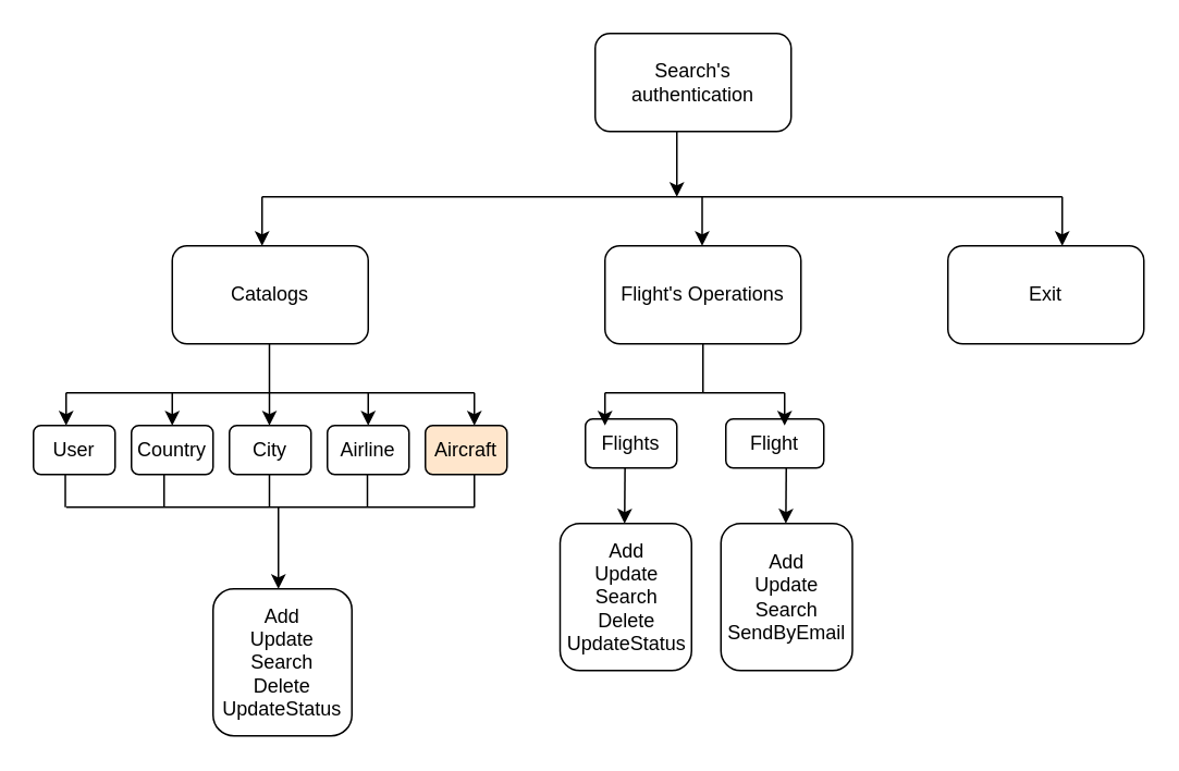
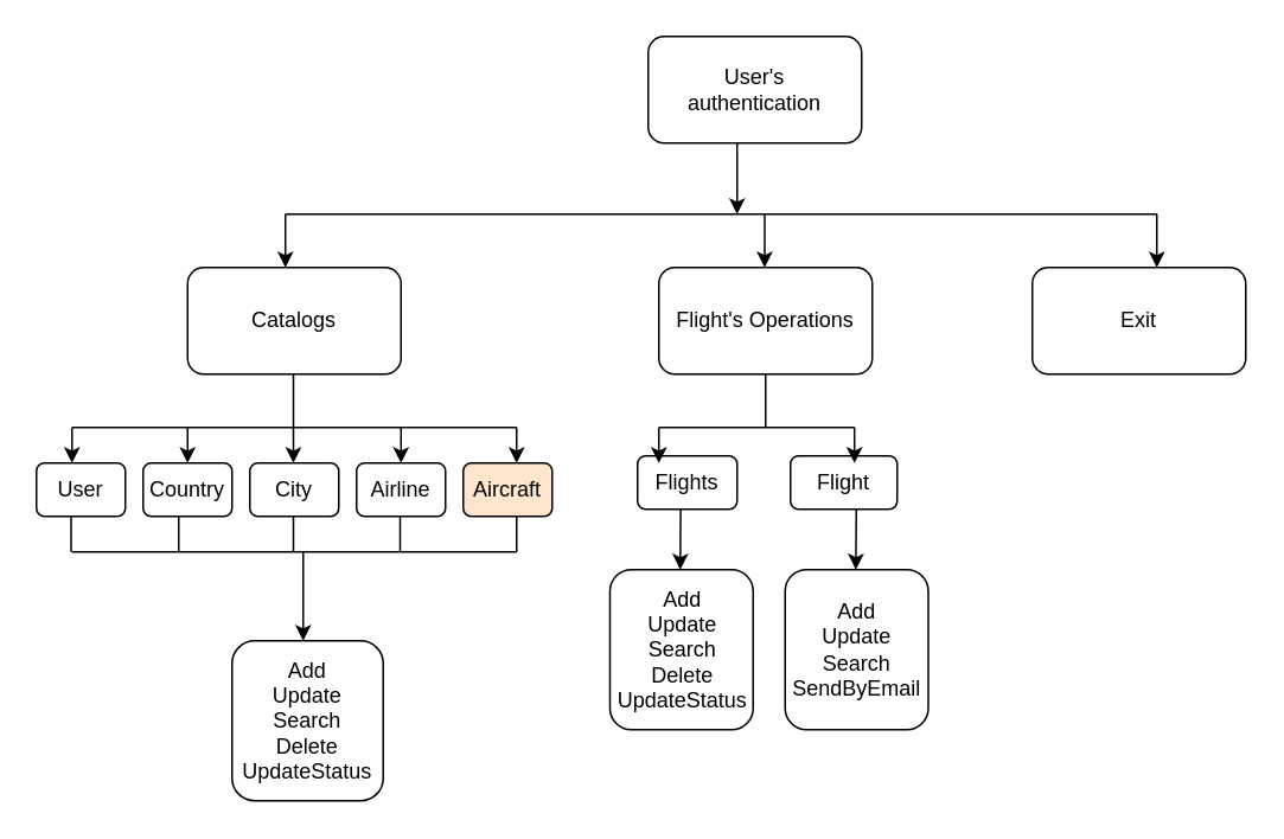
  <mxCell id="0" />
  <mxCell id="1" parent="0" />
- <mxCell id="2" value="Search's &lt;br&gt;authentication" style="rounded=1;whiteSpace=wrap;html=1;" vertex="1" parent="1"><mxGeometry x="364" y="20" width="120" height="60" as="geometry" /></mxCell>
+ <mxCell id="2" value="User's &lt;br&gt;authentication" style="rounded=1;whiteSpace=wrap;html=1;" vertex="1" parent="1"><mxGeometry x="364" y="20" width="120" height="60" as="geometry" /></mxCell>
  <mxCell id="3" value="Catalogs" style="rounded=1;whiteSpace=wrap;html=1;" vertex="1" parent="1"><mxGeometry x="105" y="150" width="120" height="60" as="geometry" /></mxCell>
  <mxCell id="4" value="Flight's Operations" style="rounded=1;whiteSpace=wrap;html=1;" vertex="1" parent="1"><mxGeometry x="370" y="150" width="120" height="60" as="geometry" /></mxCell>
  <mxCell id="5" value="Exit" style="rounded=1;whiteSpace=wrap;html=1;" vertex="1" parent="1"><mxGeometry x="580" y="150" width="120" height="60" as="geometry" /></mxCell>
  <mxCell id="6" value="Flights" style="rounded=1;whiteSpace=wrap;html=1;" vertex="1" parent="1"><mxGeometry x="358" y="256" width="56" height="30" as="geometry" /></mxCell>
  <mxCell id="7" value="Flight" style="rounded=1;whiteSpace=wrap;html=1;" vertex="1" parent="1"><mxGeometry x="444" y="256" width="60" height="30" as="geometry" /></mxCell>
  <mxCell id="8" value="User" style="rounded=1;whiteSpace=wrap;html=1;" vertex="1" parent="1"><mxGeometry x="20" y="260" width="50" height="30" as="geometry" /></mxCell>
  <mxCell id="9" value="Country" style="rounded=1;whiteSpace=wrap;html=1;" vertex="1" parent="1"><mxGeometry x="80" y="260" width="50" height="30" as="geometry" /></mxCell>
  <mxCell id="10" value="City" style="rounded=1;whiteSpace=wrap;html=1;" vertex="1" parent="1"><mxGeometry x="140" y="260" width="50" height="30" as="geometry" /></mxCell>
  <mxCell id="11" value="Airline" style="rounded=1;whiteSpace=wrap;html=1;" vertex="1" parent="1"><mxGeometry x="200" y="260" width="50" height="30" as="geometry" /></mxCell>
  <mxCell id="12" value="Aircraft" style="rounded=1;whiteSpace=wrap;html=1;fillColor=#ffe6cc;" vertex="1" parent="1"><mxGeometry x="260" y="260" width="50" height="30" as="geometry" /></mxCell>
  <mxCell id="13" value="" style="endArrow=none;html=1;" edge="1" parent="1"><mxGeometry width="50" height="50" relative="1" as="geometry"><mxPoint x="40" y="240" as="sourcePoint" /><mxPoint x="290" y="240" as="targetPoint" /></mxGeometry></mxCell>
  <mxCell id="14" value="" style="endArrow=classic;html=1;" edge="1" parent="1"><mxGeometry width="50" height="50" relative="1" as="geometry"><mxPoint x="290" y="240" as="sourcePoint" /><mxPoint x="290" y="260" as="targetPoint" /></mxGeometry></mxCell>
  <mxCell id="15" value="" style="endArrow=classic;html=1;" edge="1" parent="1"><mxGeometry width="50" height="50" relative="1" as="geometry"><mxPoint x="225" y="240" as="sourcePoint" /><mxPoint x="225" y="260" as="targetPoint" /></mxGeometry></mxCell>
  <mxCell id="16" value="" style="endArrow=classic;html=1;" edge="1" parent="1"><mxGeometry width="50" height="50" relative="1" as="geometry"><mxPoint x="164.5" y="240" as="sourcePoint" /><mxPoint x="164.5" y="260" as="targetPoint" /></mxGeometry></mxCell>
  <mxCell id="17" value="" style="endArrow=classic;html=1;" edge="1" parent="1"><mxGeometry width="50" height="50" relative="1" as="geometry"><mxPoint x="105" y="240" as="sourcePoint" /><mxPoint x="105" y="260" as="targetPoint" /></mxGeometry></mxCell>
  <mxCell id="18" value="" style="endArrow=classic;html=1;" edge="1" parent="1"><mxGeometry width="50" height="50" relative="1" as="geometry"><mxPoint x="40" y="240" as="sourcePoint" /><mxPoint x="40" y="260" as="targetPoint" /></mxGeometry></mxCell>
  <mxCell id="19" value="" style="endArrow=none;html=1;" edge="1" parent="1"><mxGeometry width="50" height="50" relative="1" as="geometry"><mxPoint x="164.5" y="240" as="sourcePoint" /><mxPoint x="164.5" y="210" as="targetPoint" /></mxGeometry></mxCell>
  <mxCell id="20" value="" style="endArrow=none;html=1;" edge="1" parent="1"><mxGeometry width="50" height="50" relative="1" as="geometry"><mxPoint x="40" y="310" as="sourcePoint" /><mxPoint x="290" y="310" as="targetPoint" /></mxGeometry></mxCell>
  <mxCell id="21" value="" style="endArrow=classic;html=1;" edge="1" parent="1"><mxGeometry width="50" height="50" relative="1" as="geometry"><mxPoint x="170" y="310" as="sourcePoint" /><mxPoint x="170" y="360" as="targetPoint" /></mxGeometry></mxCell>
  <mxCell id="22" value="Add&lt;br&gt;Update&lt;br&gt;Search&lt;br&gt;Delete&lt;br&gt;UpdateStatus" style="rounded=1;whiteSpace=wrap;html=1;" vertex="1" parent="1"><mxGeometry x="130" y="360" width="85" height="90" as="geometry" /></mxCell>
  <mxCell id="23" value="" style="endArrow=none;html=1;" edge="1" parent="1"><mxGeometry width="50" height="50" relative="1" as="geometry"><mxPoint x="430" y="240" as="sourcePoint" /><mxPoint x="430" y="210" as="targetPoint" /></mxGeometry></mxCell>
  <mxCell id="24" value="" style="endArrow=none;html=1;" edge="1" parent="1"><mxGeometry width="50" height="50" relative="1" as="geometry"><mxPoint x="290" y="310" as="sourcePoint" /><mxPoint x="290" y="290" as="targetPoint" /></mxGeometry></mxCell>
  <mxCell id="25" value="" style="endArrow=none;html=1;" edge="1" parent="1"><mxGeometry width="50" height="50" relative="1" as="geometry"><mxPoint x="224.5" y="310" as="sourcePoint" /><mxPoint x="224.5" y="290" as="targetPoint" /></mxGeometry></mxCell>
  <mxCell id="26" value="" style="endArrow=none;html=1;" edge="1" parent="1"><mxGeometry width="50" height="50" relative="1" as="geometry"><mxPoint x="164.5" y="310" as="sourcePoint" /><mxPoint x="164.5" y="290" as="targetPoint" /></mxGeometry></mxCell>
  <mxCell id="27" value="" style="endArrow=none;html=1;" edge="1" parent="1"><mxGeometry width="50" height="50" relative="1" as="geometry"><mxPoint x="100" y="310" as="sourcePoint" /><mxPoint x="100" y="290" as="targetPoint" /></mxGeometry></mxCell>
  <mxCell id="28" value="" style="endArrow=none;html=1;" edge="1" parent="1"><mxGeometry width="50" height="50" relative="1" as="geometry"><mxPoint x="39.5" y="310" as="sourcePoint" /><mxPoint x="39.5" y="290" as="targetPoint" /></mxGeometry></mxCell>
  <mxCell id="29" value="Add&lt;br&gt;Update&lt;br&gt;Search&lt;br&gt;Delete&lt;br&gt;UpdateStatus" style="rounded=1;whiteSpace=wrap;html=1;" vertex="1" parent="1"><mxGeometry x="342.5" y="320" width="80.5" height="90" as="geometry" /></mxCell>
  <mxCell id="30" value="Add&lt;br&gt;Update&lt;br&gt;Search&lt;br&gt;SendByEmail" style="rounded=1;whiteSpace=wrap;html=1;" vertex="1" parent="1"><mxGeometry x="441" y="320" width="80.5" height="90" as="geometry" /></mxCell>
  <mxCell id="31" value="" style="endArrow=none;html=1;" edge="1" parent="1"><mxGeometry width="50" height="50" relative="1" as="geometry"><mxPoint x="370" y="240" as="sourcePoint" /><mxPoint x="480" y="240" as="targetPoint" /></mxGeometry></mxCell>
  <mxCell id="32" value="" style="endArrow=classic;html=1;" edge="1" parent="1"><mxGeometry width="50" height="50" relative="1" as="geometry"><mxPoint x="370" y="240" as="sourcePoint" /><mxPoint x="370" y="260" as="targetPoint" /></mxGeometry></mxCell>
  <mxCell id="33" value="" style="endArrow=classic;html=1;" edge="1" parent="1"><mxGeometry width="50" height="50" relative="1" as="geometry"><mxPoint x="480" y="240" as="sourcePoint" /><mxPoint x="480" y="260" as="targetPoint" /></mxGeometry></mxCell>
  <mxCell id="34" value="" style="endArrow=classic;html=1;" edge="1" parent="1"><mxGeometry width="50" height="50" relative="1" as="geometry"><mxPoint x="382.25" y="286" as="sourcePoint" /><mxPoint x="382" y="320" as="targetPoint" /></mxGeometry></mxCell>
  <mxCell id="35" value="" style="endArrow=classic;html=1;" edge="1" parent="1"><mxGeometry width="50" height="50" relative="1" as="geometry"><mxPoint x="481" y="286" as="sourcePoint" /><mxPoint x="480.75" y="320" as="targetPoint" /></mxGeometry></mxCell>
  <mxCell id="36" value="" style="endArrow=none;html=1;" edge="1" parent="1"><mxGeometry width="50" height="50" relative="1" as="geometry"><mxPoint x="160" y="120" as="sourcePoint" /><mxPoint x="650" y="120" as="targetPoint" /></mxGeometry></mxCell>
  <mxCell id="37" value="" style="endArrow=classic;html=1;" edge="1" parent="1"><mxGeometry width="50" height="50" relative="1" as="geometry"><mxPoint x="650" y="120" as="sourcePoint" /><mxPoint x="650" y="150" as="targetPoint" /></mxGeometry></mxCell>
  <mxCell id="38" value="" style="endArrow=classic;html=1;" edge="1" parent="1"><mxGeometry width="50" height="50" relative="1" as="geometry"><mxPoint x="429.5" y="120" as="sourcePoint" /><mxPoint x="429.5" y="150" as="targetPoint" /></mxGeometry></mxCell>
  <mxCell id="39" value="" style="endArrow=classic;html=1;" edge="1" parent="1"><mxGeometry width="50" height="50" relative="1" as="geometry"><mxPoint x="160" y="120" as="sourcePoint" /><mxPoint x="160" y="150" as="targetPoint" /></mxGeometry></mxCell>
  <mxCell id="40" value="" style="endArrow=classic;html=1;" edge="1" parent="1"><mxGeometry width="50" height="50" relative="1" as="geometry"><mxPoint x="414" y="80" as="sourcePoint" /><mxPoint x="414" y="120" as="targetPoint" /></mxGeometry></mxCell>
